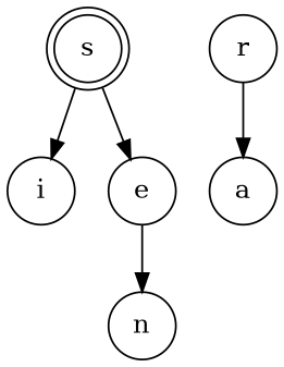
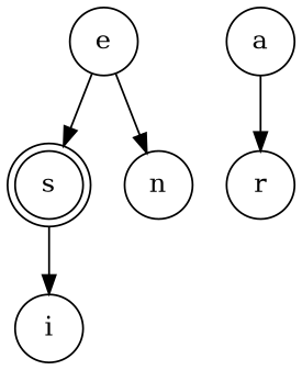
  digraph {
    node [color=black shape=circle]
    s [shape=doublecircle]
    i
    a
    r
    e
    n
    s -> i
-   r -> a
-   s -> e
+   a -> r
+   e -> s
    e -> n
  }
